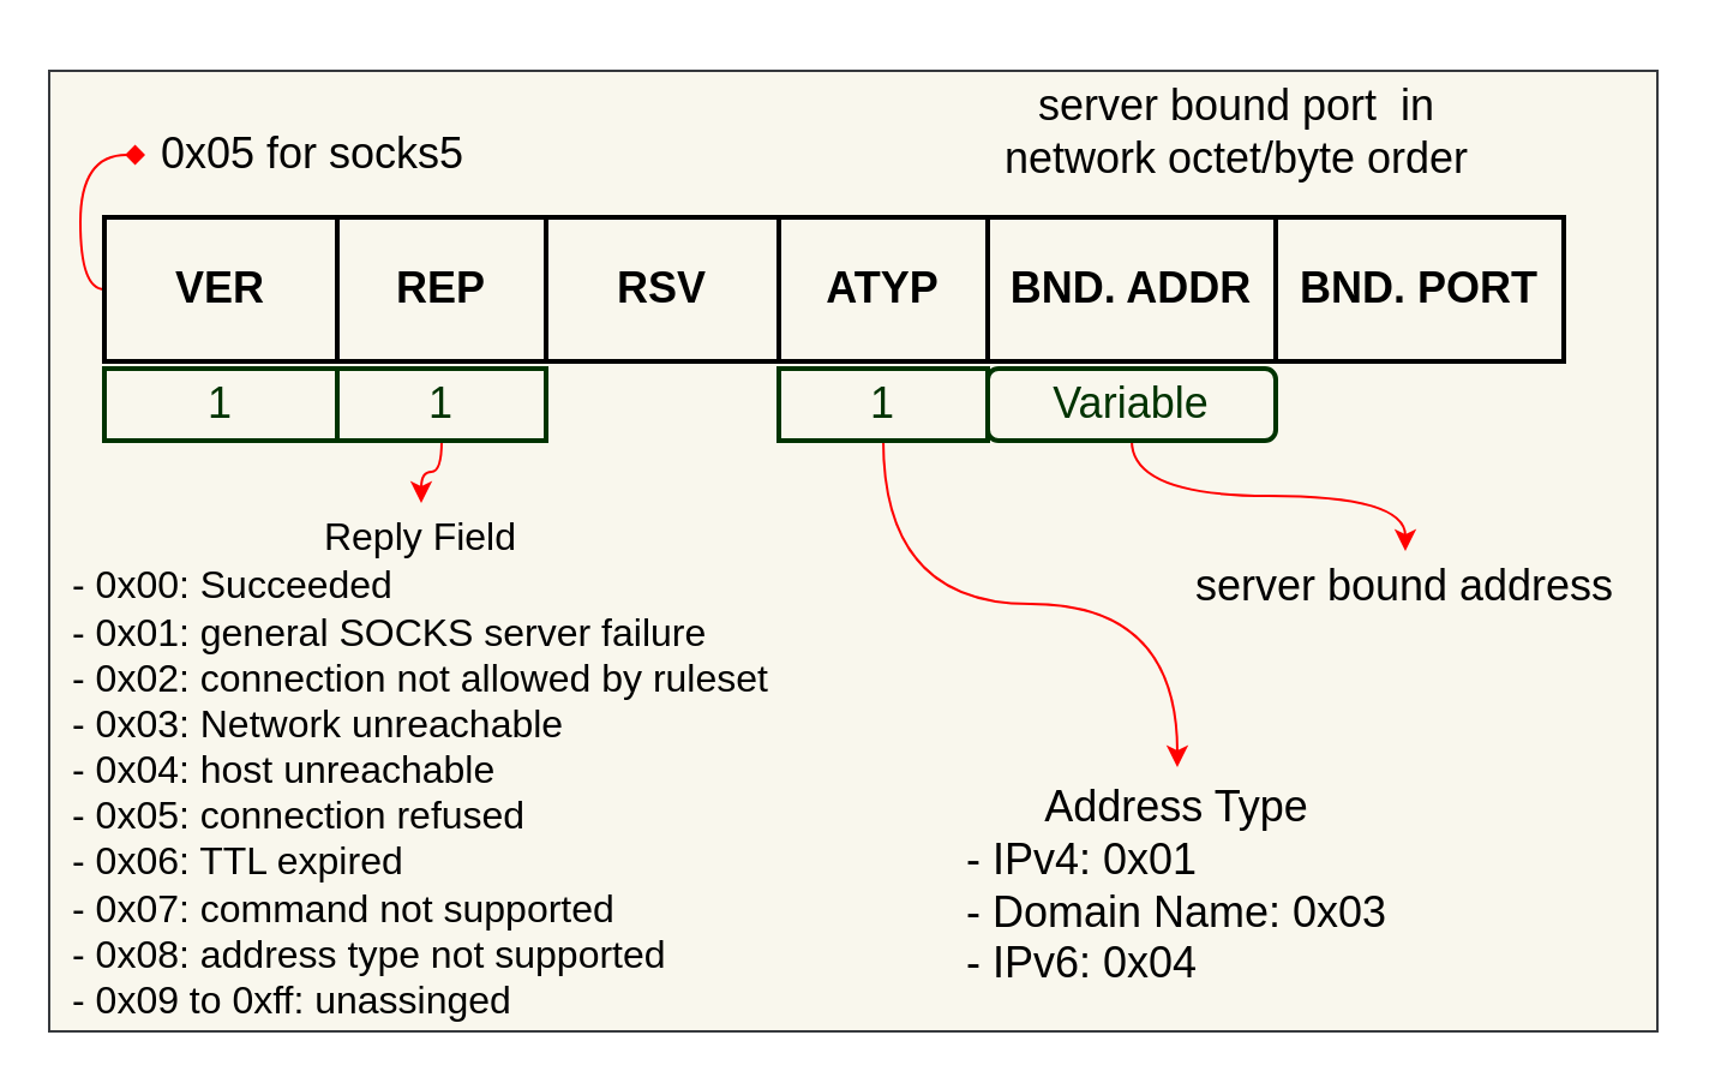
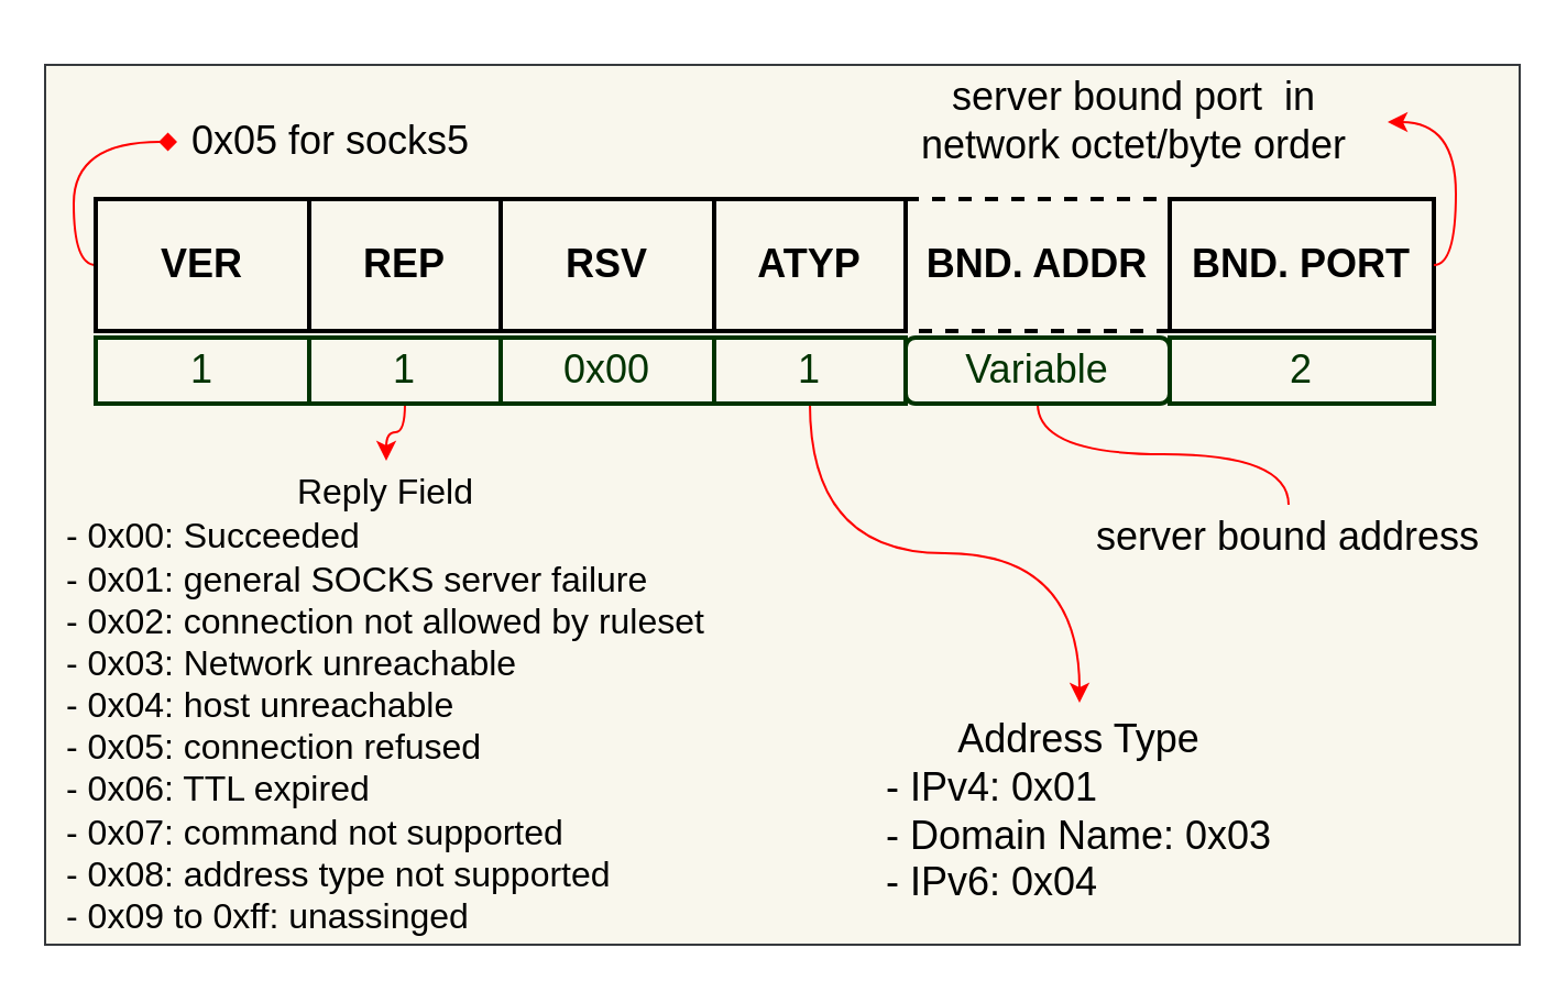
  <mxCell id="0" />
  <mxCell id="1" parent="0" />
  <mxCell id="2" value="" style="rounded=0;whiteSpace=wrap;html=1;fontSize=18;fillColor=#f9f7ed;strokeColor=#36393d;" parent="1" vertex="1"><mxGeometry x="20" y="29" width="670" height="400" as="geometry" /></mxCell>
  <mxCell id="3" style="edgeStyle=orthogonalEdgeStyle;curved=1;html=1;entryX=0;entryY=0.5;entryDx=0;entryDy=0;strokeColor=#FF0000;exitX=0;exitY=0.5;exitDx=0;exitDy=0;endArrow=diamond;" parent="1" source="4" target="6" edge="1"><mxGeometry relative="1" as="geometry" /></mxCell>
  <mxCell id="4" value="&lt;b&gt;&lt;font color=&quot;#000000&quot; style=&quot;font-size: 18px;&quot;&gt;VER&lt;/font&gt;&lt;/b&gt;" style="rounded=0;whiteSpace=wrap;html=1;fillColor=none;strokeColor=#000000;strokeWidth=2;" parent="1" vertex="1"><mxGeometry x="43" y="90" width="97" height="60" as="geometry" /></mxCell>
  <mxCell id="5" value="&lt;b&gt;&lt;font color=&quot;#000000&quot; style=&quot;font-size: 18px;&quot;&gt;REP&lt;/font&gt;&lt;/b&gt;" style="rounded=0;whiteSpace=wrap;html=1;fillColor=none;strokeColor=#000000;strokeWidth=2;" parent="1" vertex="1"><mxGeometry x="140" y="90" width="87" height="60" as="geometry" /></mxCell>
- <mxCell id="6" value="&lt;font color=&quot;#000000&quot;&gt;0x05 for socks5&lt;/font&gt;" style="text;html=1;strokeColor=none;fillColor=none;align=center;verticalAlign=middle;whiteSpace=wrap;rounded=0;fontSize=18;" parent="1" vertex="1"><mxGeometry x="60" y="49" width="140" height="30" as="geometry" /></mxCell>
+ <mxCell id="6" value="&lt;font color=&quot;#000000&quot;&gt;0x05 for socks5&lt;/font&gt;" style="text;html=1;strokeColor=none;fillColor=none;align=center;verticalAlign=middle;whiteSpace=wrap;rounded=0;fontSize=18;" parent="1" vertex="1"><mxGeometry x="80" y="49" width="140" height="30" as="geometry" /></mxCell>
  <mxCell id="7" value="Address Type&lt;br&gt;&lt;div style=&quot;text-align: left;&quot;&gt;&lt;span style=&quot;background-color: initial;&quot;&gt;- IPv4: 0x01&lt;/span&gt;&lt;/div&gt;&lt;div style=&quot;text-align: left;&quot;&gt;&lt;span style=&quot;background-color: initial;&quot;&gt;- Domain Name: 0x03&lt;/span&gt;&lt;/div&gt;&lt;div style=&quot;text-align: left;&quot;&gt;&lt;span style=&quot;background-color: initial;&quot;&gt;- IPv6: 0x04&lt;/span&gt;&lt;/div&gt;" style="text;html=1;strokeColor=none;fillColor=none;align=center;verticalAlign=middle;whiteSpace=wrap;rounded=0;fontSize=18;fontColor=#000000;" parent="1" vertex="1"><mxGeometry x="390" y="319" width="200" height="100" as="geometry" /></mxCell>
  <mxCell id="8" value="&lt;font color=&quot;#003300&quot;&gt;1&lt;/font&gt;" style="rounded=0;whiteSpace=wrap;html=1;fontSize=18;fillColor=none;strokeColor=#003300;strokeWidth=2;" parent="1" vertex="1"><mxGeometry x="43" y="153" width="97" height="30" as="geometry" /></mxCell>
  <mxCell id="9" style="edgeStyle=orthogonalEdgeStyle;curved=1;html=1;strokeColor=#FF0000;" parent="1" source="10" target="24" edge="1"><mxGeometry relative="1" as="geometry" /></mxCell>
  <mxCell id="10" value="&lt;font color=&quot;#003300&quot;&gt;1&lt;/font&gt;" style="rounded=0;whiteSpace=wrap;html=1;fontSize=18;fillColor=none;strokeColor=#003300;strokeWidth=2;" parent="1" vertex="1"><mxGeometry x="140" y="153" width="87" height="30" as="geometry" /></mxCell>
  <mxCell id="11" value="&lt;font color=&quot;#000000&quot;&gt;server bound port&amp;nbsp; in network octet/byte order&lt;/font&gt;" style="text;html=1;strokeColor=none;fillColor=none;align=center;verticalAlign=middle;whiteSpace=wrap;rounded=0;fontSize=18;fontColor=#FFFFFF;" parent="1" vertex="1"><mxGeometry x="400" y="20" width="230" height="70" as="geometry" /></mxCell>
  <mxCell id="12" style="edgeStyle=none;html=1;fontSize=16;fontColor=#000000;" parent="1" target="2" edge="1"><mxGeometry relative="1" as="geometry"><mxPoint x="356.136" y="429" as="sourcePoint" /></mxGeometry></mxCell>
  <mxCell id="13" value="&lt;b&gt;&lt;font color=&quot;#000000&quot; style=&quot;font-size: 18px;&quot;&gt;RSV&lt;/font&gt;&lt;/b&gt;" style="rounded=0;whiteSpace=wrap;html=1;fillColor=none;strokeColor=#000000;strokeWidth=2;" parent="1" vertex="1"><mxGeometry x="227" y="90" width="97" height="60" as="geometry" /></mxCell>
  <mxCell id="14" value="&lt;b&gt;&lt;font color=&quot;#000000&quot; style=&quot;font-size: 18px;&quot;&gt;ATYP&lt;/font&gt;&lt;/b&gt;" style="rounded=0;whiteSpace=wrap;html=1;fillColor=none;strokeColor=#000000;strokeWidth=2;" parent="1" vertex="1"><mxGeometry x="324" y="90" width="87" height="60" as="geometry" /></mxCell>
+ <mxCell id="15" value="&lt;font color=&quot;#003300&quot;&gt;0x00&lt;/font&gt;" style="rounded=0;whiteSpace=wrap;html=1;fontSize=18;fillColor=none;strokeColor=#003300;strokeWidth=2;" parent="1" vertex="1"><mxGeometry x="227" y="153" width="97" height="30" as="geometry" /></mxCell>
  <mxCell id="16" style="edgeStyle=orthogonalEdgeStyle;curved=1;html=1;strokeColor=#FF0000;" parent="1" source="17" target="7" edge="1"><mxGeometry relative="1" as="geometry" /></mxCell>
  <mxCell id="17" value="&lt;font color=&quot;#003300&quot;&gt;1&lt;/font&gt;" style="rounded=0;whiteSpace=wrap;html=1;fontSize=18;fillColor=none;strokeColor=#003300;strokeWidth=2;" parent="1" vertex="1"><mxGeometry x="324" y="153" width="87" height="30" as="geometry" /></mxCell>
- <mxCell id="18" value="&lt;b&gt;&lt;font color=&quot;#000000&quot; style=&quot;font-size: 18px;&quot;&gt;BND. ADDR&lt;/font&gt;&lt;/b&gt;" style="rounded=0;whiteSpace=wrap;html=1;fillColor=none;strokeColor=#000000;strokeWidth=2;" parent="1" vertex="1"><mxGeometry x="411" y="90" width="120" height="60" as="geometry" /></mxCell>
+ <mxCell id="18" value="&lt;b&gt;&lt;font color=&quot;#000000&quot; style=&quot;font-size: 18px;&quot;&gt;BND. ADDR&lt;/font&gt;&lt;/b&gt;" style="rounded=0;whiteSpace=wrap;html=1;fillColor=none;strokeColor=#000000;strokeWidth=2;dashed=1;" parent="1" vertex="1"><mxGeometry x="411" y="90" width="120" height="60" as="geometry" /></mxCell>
  <mxCell id="19" value="&lt;b&gt;&lt;font color=&quot;#000000&quot; style=&quot;font-size: 18px;&quot;&gt;BND. PORT&lt;/font&gt;&lt;/b&gt;" style="rounded=0;whiteSpace=wrap;html=1;fillColor=none;strokeColor=#000000;strokeWidth=2;" parent="1" vertex="1"><mxGeometry x="531" y="90" width="120" height="60" as="geometry" /></mxCell>
- <mxCell id="20" style="edgeStyle=orthogonalEdgeStyle;curved=1;html=1;entryX=0.5;entryY=0;entryDx=0;entryDy=0;strokeColor=#FF0000;" parent="1" source="21" target="25" edge="1"><mxGeometry relative="1" as="geometry" /></mxCell>
+ <mxCell id="20" style="edgeStyle=orthogonalEdgeStyle;curved=1;html=1;entryX=0.5;entryY=0;entryDx=0;entryDy=0;strokeColor=#FF0000;endArrow=none;" parent="1" source="21" target="25" edge="1"><mxGeometry relative="1" as="geometry" /></mxCell>
  <mxCell id="21" value="&lt;font color=&quot;#003300&quot;&gt;Variable&lt;/font&gt;" style="whiteSpace=wrap;html=1;fontSize=18;fillColor=none;strokeColor=#003300;strokeWidth=2;rounded=1;" parent="1" vertex="1"><mxGeometry x="411" y="153" width="120" height="30" as="geometry" /></mxCell>
+ <mxCell id="22" style="edgeStyle=orthogonalEdgeStyle;html=1;entryX=1;entryY=0.5;entryDx=0;entryDy=0;curved=1;strokeColor=#FF0000;exitX=1;exitY=0.5;exitDx=0;exitDy=0;" parent="1" source="19" target="11" edge="1"><mxGeometry relative="1" as="geometry" /></mxCell>
+ <mxCell id="23" value="&lt;font color=&quot;#003300&quot;&gt;2&lt;/font&gt;" style="rounded=0;whiteSpace=wrap;html=1;fontSize=18;fillColor=none;strokeColor=#003300;strokeWidth=2;" parent="1" vertex="1"><mxGeometry x="531" y="153" width="120" height="30" as="geometry" /></mxCell>
  <mxCell id="24" value="&lt;font style=&quot;font-size: 16px;&quot; color=&quot;#000000&quot;&gt;Reply Field&lt;br&gt;&lt;div style=&quot;text-align: left;&quot;&gt;&lt;span style=&quot;background-color: initial;&quot;&gt;- 0x00: Succeeded&lt;/span&gt;&lt;/div&gt;&lt;div style=&quot;text-align: left;&quot;&gt;&lt;span style=&quot;background-color: initial;&quot;&gt;- 0x01: general SOCKS server failure&lt;/span&gt;&lt;/div&gt;&lt;div style=&quot;text-align: left;&quot;&gt;&lt;span style=&quot;background-color: initial;&quot;&gt;- 0x02: connection not allowed by ruleset&lt;/span&gt;&lt;/div&gt;&lt;div style=&quot;text-align: left;&quot;&gt;&lt;span style=&quot;background-color: initial;&quot;&gt;- 0x03: Network unreachable&lt;/span&gt;&lt;/div&gt;&lt;div style=&quot;text-align: left;&quot;&gt;&lt;span style=&quot;background-color: initial;&quot;&gt;- 0x04: host unreachable&lt;/span&gt;&lt;/div&gt;&lt;div style=&quot;text-align: left;&quot;&gt;&lt;span style=&quot;background-color: initial;&quot;&gt;- 0x05: connection refused&lt;/span&gt;&lt;/div&gt;&lt;div style=&quot;text-align: left;&quot;&gt;&lt;span style=&quot;background-color: initial;&quot;&gt;- 0x06: TTL expired&lt;/span&gt;&lt;/div&gt;&lt;div style=&quot;text-align: left;&quot;&gt;&lt;span style=&quot;background-color: initial;&quot;&gt;- 0x07: command not supported&lt;/span&gt;&lt;/div&gt;&lt;div style=&quot;text-align: left;&quot;&gt;&lt;span style=&quot;background-color: initial;&quot;&gt;- 0x08: address type not supported&lt;/span&gt;&lt;/div&gt;&lt;div style=&quot;text-align: left;&quot;&gt;&lt;span style=&quot;background-color: initial;&quot;&gt;- 0x09 to 0xff: unassinged&lt;/span&gt;&lt;/div&gt;&lt;/font&gt;" style="text;html=1;strokeColor=none;fillColor=none;align=center;verticalAlign=middle;whiteSpace=wrap;rounded=0;fontSize=18;" parent="1" vertex="1"><mxGeometry x="20" y="209" width="310" height="220" as="geometry" /></mxCell>
  <mxCell id="25" value="&lt;font color=&quot;#000000&quot;&gt;server bound address&lt;/font&gt;" style="text;html=1;strokeColor=none;fillColor=none;align=center;verticalAlign=middle;whiteSpace=wrap;rounded=0;fontSize=18;" parent="1" vertex="1"><mxGeometry x="480" y="229" width="210" height="30" as="geometry" /></mxCell>
